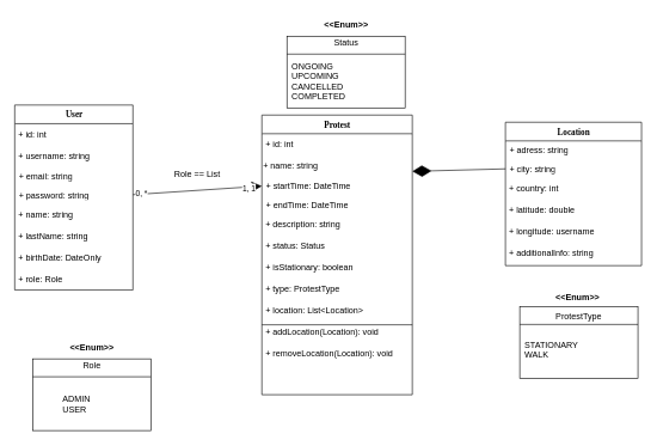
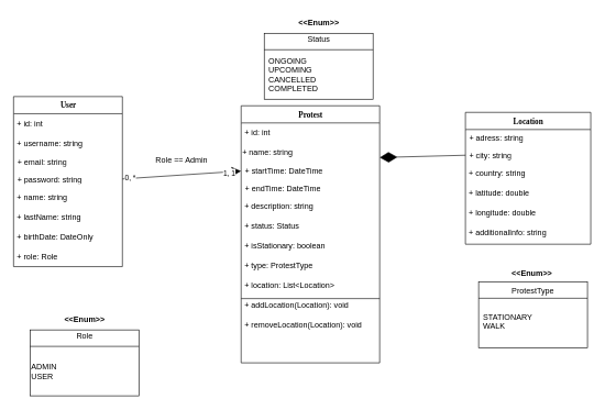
  <mxCell id="0" />
  <mxCell id="1" parent="0" />
  <mxCell id="2" value="User" style="swimlane;html=1;fontStyle=1;align=center;verticalAlign=top;childLayout=stackLayout;horizontal=1;startSize=26;horizontalStack=0;resizeParent=1;resizeLast=0;collapsible=1;marginBottom=0;swimlaneFillColor=#ffffff;rounded=0;shadow=0;comic=0;labelBackgroundColor=none;strokeWidth=1;fillColor=none;fontFamily=Verdana;fontSize=12" parent="1" vertex="1"><mxGeometry x="20" y="146" width="165" height="258" as="geometry" /></mxCell>
  <mxCell id="3" value="&amp;nbsp;+ id: int" style="text;html=1;align=left;verticalAlign=middle;whiteSpace=wrap;rounded=0;" parent="2" vertex="1"><mxGeometry y="26" width="165" height="30" as="geometry" /></mxCell>
  <mxCell id="4" value="&amp;nbsp;+ username: string" style="text;html=1;align=left;verticalAlign=middle;whiteSpace=wrap;rounded=0;" vertex="1" parent="2"><mxGeometry y="56" width="165" height="30" as="geometry" /></mxCell>
  <mxCell id="5" value="+ email: string" style="text;html=1;strokeColor=none;fillColor=none;align=left;verticalAlign=top;spacingLeft=4;spacingRight=4;whiteSpace=wrap;overflow=hidden;rotatable=0;points=[[0,0.5],[1,0.5]];portConstraint=eastwest;" parent="2" vertex="1"><mxGeometry y="86" width="165" height="26" as="geometry" /></mxCell>
  <mxCell id="6" value="+ password: string" style="text;html=1;strokeColor=none;fillColor=none;align=left;verticalAlign=top;spacingLeft=4;spacingRight=4;whiteSpace=wrap;overflow=hidden;rotatable=0;points=[[0,0.5],[1,0.5]];portConstraint=eastwest;" parent="2" vertex="1"><mxGeometry y="112" width="165" height="26" as="geometry" /></mxCell>
  <mxCell id="7" value="&amp;nbsp;+ name: string" style="text;html=1;align=left;verticalAlign=middle;whiteSpace=wrap;rounded=0;" parent="2" vertex="1"><mxGeometry y="138" width="165" height="30" as="geometry" /></mxCell>
  <mxCell id="8" value="&amp;nbsp;+ lastName: string" style="text;html=1;align=left;verticalAlign=middle;whiteSpace=wrap;rounded=0;" parent="2" vertex="1"><mxGeometry y="168" width="165" height="30" as="geometry" /></mxCell>
  <mxCell id="9" value="&amp;nbsp;+ birthDate: DateOnly" style="text;html=1;align=left;verticalAlign=middle;whiteSpace=wrap;rounded=0;" vertex="1" parent="2"><mxGeometry y="198" width="165" height="30" as="geometry" /></mxCell>
  <mxCell id="10" value="&amp;nbsp;+ role: Role" style="text;html=1;align=left;verticalAlign=middle;whiteSpace=wrap;rounded=0;" vertex="1" parent="2"><mxGeometry y="228" width="165" height="30" as="geometry" /></mxCell>
  <mxCell id="11" value="Protest" style="swimlane;html=1;fontStyle=1;align=center;verticalAlign=top;childLayout=stackLayout;horizontal=1;startSize=26;horizontalStack=0;resizeParent=1;resizeLast=0;collapsible=1;marginBottom=0;swimlaneFillColor=#ffffff;rounded=0;shadow=0;comic=0;labelBackgroundColor=none;strokeWidth=1;fillColor=none;fontFamily=Verdana;fontSize=12" parent="1" vertex="1"><mxGeometry x="365" y="160" width="210" height="390" as="geometry" /></mxCell>
  <mxCell id="12" value="&amp;nbsp;+ id: int" style="text;html=1;align=left;verticalAlign=middle;whiteSpace=wrap;rounded=0;" parent="11" vertex="1"><mxGeometry y="26" width="210" height="30" as="geometry" /></mxCell>
  <mxCell id="13" value="+ name: string" style="text;html=1;align=left;verticalAlign=middle;whiteSpace=wrap;rounded=0;" parent="11" vertex="1"><mxGeometry y="56" width="210" height="30" as="geometry" /></mxCell>
  <mxCell id="14" value="+ startTime: DateTime" style="text;html=1;strokeColor=none;fillColor=none;align=left;verticalAlign=top;spacingLeft=4;spacingRight=4;whiteSpace=wrap;overflow=hidden;rotatable=0;points=[[0,0.5],[1,0.5]];portConstraint=eastwest;" parent="11" vertex="1"><mxGeometry y="86" width="210" height="26" as="geometry" /></mxCell>
  <mxCell id="15" value="+ endTime: DateTime" style="text;html=1;strokeColor=none;fillColor=none;align=left;verticalAlign=top;spacingLeft=4;spacingRight=4;whiteSpace=wrap;overflow=hidden;rotatable=0;points=[[0,0.5],[1,0.5]];portConstraint=eastwest;" parent="11" vertex="1"><mxGeometry y="112" width="210" height="26" as="geometry" /></mxCell>
  <mxCell id="16" value="&amp;nbsp;+ description: string" style="text;html=1;align=left;verticalAlign=middle;whiteSpace=wrap;rounded=0;" parent="11" vertex="1"><mxGeometry y="138" width="210" height="30" as="geometry" /></mxCell>
  <mxCell id="17" value="&amp;nbsp;+ status: Status" style="text;html=1;align=left;verticalAlign=middle;whiteSpace=wrap;rounded=0;" parent="11" vertex="1"><mxGeometry y="168" width="210" height="30" as="geometry" /></mxCell>
  <mxCell id="18" value="&amp;nbsp;+ isStationary: boolean" style="text;html=1;align=left;verticalAlign=middle;whiteSpace=wrap;rounded=0;" parent="11" vertex="1"><mxGeometry y="198" width="210" height="30" as="geometry" /></mxCell>
  <mxCell id="19" value="&amp;nbsp;+ type: ProtestType" style="text;html=1;align=left;verticalAlign=middle;whiteSpace=wrap;rounded=0;" parent="11" vertex="1"><mxGeometry y="228" width="210" height="30" as="geometry" /></mxCell>
  <mxCell id="20" value="&amp;nbsp;+ location: List&amp;lt;Location&amp;gt;" style="text;html=1;align=left;verticalAlign=middle;whiteSpace=wrap;rounded=0;" parent="11" vertex="1"><mxGeometry y="258" width="210" height="30" as="geometry" /></mxCell>
  <mxCell id="21" value="&amp;nbsp;+ addLocation(Location): void" style="text;html=1;align=left;verticalAlign=middle;whiteSpace=wrap;rounded=0;" vertex="1" parent="11"><mxGeometry y="288" width="210" height="30" as="geometry" /></mxCell>
  <mxCell id="22" value="&amp;nbsp;+ removeLocation(Location): void" style="text;html=1;align=left;verticalAlign=middle;whiteSpace=wrap;rounded=0;" vertex="1" parent="11"><mxGeometry y="318" width="210" height="30" as="geometry" /></mxCell>
  <mxCell id="23" value="Location" style="swimlane;html=1;fontStyle=1;align=center;verticalAlign=top;childLayout=stackLayout;horizontal=1;startSize=26;horizontalStack=0;resizeParent=1;resizeLast=0;collapsible=1;marginBottom=0;swimlaneFillColor=#ffffff;rounded=0;shadow=0;comic=0;labelBackgroundColor=none;strokeWidth=1;fillColor=none;fontFamily=Verdana;fontSize=12" parent="1" vertex="1"><mxGeometry x="705" y="170" width="190" height="200" as="geometry" /></mxCell>
  <mxCell id="24" value="+ adress: string" style="text;html=1;strokeColor=none;fillColor=none;align=left;verticalAlign=top;spacingLeft=4;spacingRight=4;whiteSpace=wrap;overflow=hidden;rotatable=0;points=[[0,0.5],[1,0.5]];portConstraint=eastwest;" parent="23" vertex="1"><mxGeometry y="26" width="190" height="26" as="geometry" /></mxCell>
  <mxCell id="25" value="+ city: string" style="text;html=1;strokeColor=none;fillColor=none;align=left;verticalAlign=top;spacingLeft=4;spacingRight=4;whiteSpace=wrap;overflow=hidden;rotatable=0;points=[[0,0.5],[1,0.5]];portConstraint=eastwest;" parent="23" vertex="1"><mxGeometry y="52" width="190" height="26" as="geometry" /></mxCell>
- <mxCell id="26" value="&amp;nbsp;+ country: int" style="text;html=1;align=left;verticalAlign=middle;whiteSpace=wrap;rounded=0;" vertex="1" parent="23"><mxGeometry y="78" width="190" height="30" as="geometry" /></mxCell>
+ <mxCell id="26" value="&amp;nbsp;+ country: string" style="text;html=1;align=left;verticalAlign=middle;whiteSpace=wrap;rounded=0;" vertex="1" parent="23"><mxGeometry y="78" width="190" height="30" as="geometry" /></mxCell>
  <mxCell id="27" value="&amp;nbsp;+ latitude: double&amp;nbsp;" style="text;html=1;align=left;verticalAlign=middle;whiteSpace=wrap;rounded=0;" vertex="1" parent="23"><mxGeometry y="108" width="190" height="30" as="geometry" /></mxCell>
- <mxCell id="28" value="&amp;nbsp;+ longitude: username" style="text;html=1;align=left;verticalAlign=middle;whiteSpace=wrap;rounded=0;" vertex="1" parent="23"><mxGeometry y="138" width="190" height="30" as="geometry" /></mxCell>
+ <mxCell id="28" value="&amp;nbsp;+ longitude: double" style="text;html=1;align=left;verticalAlign=middle;whiteSpace=wrap;rounded=0;" vertex="1" parent="23"><mxGeometry y="138" width="190" height="30" as="geometry" /></mxCell>
  <mxCell id="29" value="&amp;nbsp;+ additionalInfo: string" style="text;html=1;align=left;verticalAlign=middle;whiteSpace=wrap;rounded=0;" vertex="1" parent="23"><mxGeometry y="168" width="190" height="30" as="geometry" /></mxCell>
  <mxCell id="30" value="" style="rounded=0;whiteSpace=wrap;html=1;" parent="1" vertex="1"><mxGeometry x="400" y="50" width="165" height="100" as="geometry" /></mxCell>
  <mxCell id="31" value="&lt;b&gt;&amp;lt;&amp;lt;Enum&amp;gt;&amp;gt;&lt;/b&gt;" style="text;html=1;align=center;verticalAlign=middle;whiteSpace=wrap;rounded=0;" parent="1" vertex="1"><mxGeometry x="452.5" y="20" width="60" height="30" as="geometry" /></mxCell>
  <mxCell id="32" value="" style="endArrow=none;html=1;rounded=0;entryX=1;entryY=0.25;entryDx=0;entryDy=0;exitX=0;exitY=0.25;exitDx=0;exitDy=0;" parent="1" source="30" target="30" edge="1"><mxGeometry width="50" height="50" relative="1" as="geometry"><mxPoint x="295" y="110" as="sourcePoint" /><mxPoint x="345" y="60" as="targetPoint" /></mxGeometry></mxCell>
  <mxCell id="33" value="Status" style="text;html=1;align=center;verticalAlign=middle;whiteSpace=wrap;rounded=0;" parent="1" vertex="1"><mxGeometry x="452.5" y="50" width="60" height="20" as="geometry" /></mxCell>
  <mxCell id="34" value="ONGOING&lt;br&gt;UPCOMING&lt;br&gt;CANCELLED&lt;br&gt;COMPLETED" style="text;html=1;align=left;verticalAlign=middle;whiteSpace=wrap;rounded=0;" parent="1" vertex="1"><mxGeometry x="405" y="90" width="75" height="45" as="geometry" /></mxCell>
  <mxCell id="35" value="" style="rounded=0;whiteSpace=wrap;html=1;" parent="1" vertex="1"><mxGeometry x="725" y="427" width="165" height="100" as="geometry" /></mxCell>
  <mxCell id="36" value="&lt;b&gt;&amp;lt;&amp;lt;Enum&amp;gt;&amp;gt;&lt;/b&gt;" style="text;html=1;align=center;verticalAlign=middle;whiteSpace=wrap;rounded=0;" parent="1" vertex="1"><mxGeometry x="776.25" y="400" width="60" height="30" as="geometry" /></mxCell>
  <mxCell id="37" value="" style="endArrow=none;html=1;rounded=0;entryX=1;entryY=0.25;entryDx=0;entryDy=0;exitX=0;exitY=0.25;exitDx=0;exitDy=0;" parent="1" source="35" target="35" edge="1"><mxGeometry width="50" height="50" relative="1" as="geometry"><mxPoint x="550" y="402" as="sourcePoint" /><mxPoint x="600" y="352" as="targetPoint" /></mxGeometry></mxCell>
  <mxCell id="38" value="ProtestType" style="text;html=1;align=center;verticalAlign=middle;whiteSpace=wrap;rounded=0;" parent="1" vertex="1"><mxGeometry x="776.25" y="432" width="62.5" height="20" as="geometry" /></mxCell>
  <mxCell id="39" value="STATIONARY&lt;br&gt;WALK&lt;br&gt;&lt;div&gt;&lt;br&gt;&lt;/div&gt;" style="text;html=1;align=left;verticalAlign=middle;whiteSpace=wrap;rounded=0;" parent="1" vertex="1"><mxGeometry x="730" y="472" width="75" height="45" as="geometry" /></mxCell>
  <mxCell id="40" value="" style="endArrow=diamondThin;endFill=1;endSize=24;html=1;rounded=0;entryX=1;entryY=0.75;entryDx=0;entryDy=0;exitX=0;exitY=0.5;exitDx=0;exitDy=0;" parent="1" source="25" target="13" edge="1"><mxGeometry width="160" relative="1" as="geometry"><mxPoint x="925" y="60" as="sourcePoint" /><mxPoint x="1085" y="60" as="targetPoint" /></mxGeometry></mxCell>
  <mxCell id="41" value="" style="endArrow=classic;endFill=1;endSize=12;html=1;rounded=0;exitX=1;exitY=0.5;exitDx=0;exitDy=0;entryX=0;entryY=0.5;entryDx=0;entryDy=0;" parent="1" source="6" target="14" edge="1"><mxGeometry width="160" relative="1" as="geometry"><mxPoint x="265" y="270" as="sourcePoint" /><mxPoint x="425" y="270" as="targetPoint" /></mxGeometry></mxCell>
  <mxCell id="42" value="0, *" style="edgeLabel;html=1;align=center;verticalAlign=middle;resizable=0;points=[];" parent="41" vertex="1" connectable="0"><mxGeometry x="-0.865" y="2" relative="1" as="geometry"><mxPoint as="offset" /></mxGeometry></mxCell>
  <mxCell id="43" value="1, 1" style="edgeLabel;html=1;align=center;verticalAlign=middle;resizable=0;points=[];" parent="41" vertex="1" connectable="0"><mxGeometry x="0.792" y="-1" relative="1" as="geometry"><mxPoint as="offset" /></mxGeometry></mxCell>
  <mxCell id="44" value="" style="endArrow=none;html=1;rounded=0;entryX=1;entryY=0.75;entryDx=0;entryDy=0;exitX=0;exitY=0.75;exitDx=0;exitDy=0;" edge="1" parent="1" source="11" target="11"><mxGeometry width="50" height="50" relative="1" as="geometry"><mxPoint x="325" y="480" as="sourcePoint" /><mxPoint x="375" y="430" as="targetPoint" /></mxGeometry></mxCell>
  <mxCell id="45" value="" style="rounded=0;whiteSpace=wrap;html=1;" vertex="1" parent="1"><mxGeometry x="45" y="500" width="165" height="100" as="geometry" /></mxCell>
  <mxCell id="46" value="&lt;b&gt;&amp;lt;&amp;lt;Enum&amp;gt;&amp;gt;&lt;/b&gt;" style="text;html=1;align=center;verticalAlign=middle;whiteSpace=wrap;rounded=0;" vertex="1" parent="1"><mxGeometry x="97.5" y="470" width="60" height="30" as="geometry" /></mxCell>
  <mxCell id="47" value="" style="endArrow=none;html=1;rounded=0;entryX=1;entryY=0.25;entryDx=0;entryDy=0;exitX=0;exitY=0.25;exitDx=0;exitDy=0;" edge="1" parent="1" source="45" target="45"><mxGeometry width="50" height="50" relative="1" as="geometry"><mxPoint x="-60" y="560" as="sourcePoint" /><mxPoint x="-10" y="510" as="targetPoint" /></mxGeometry></mxCell>
  <mxCell id="48" value="Role" style="text;html=1;align=center;verticalAlign=middle;whiteSpace=wrap;rounded=0;" vertex="1" parent="1"><mxGeometry x="97.5" y="500" width="60" height="20" as="geometry" /></mxCell>
- <mxCell id="49" value="ADMIN&lt;br&gt;USER" style="text;html=1;align=left;verticalAlign=middle;whiteSpace=wrap;rounded=0;" vertex="1" parent="1"><mxGeometry x="85" y="540" width="75" height="45" as="geometry" /></mxCell>
- <mxCell id="50" value="Role == List" style="text;html=1;align=center;verticalAlign=middle;whiteSpace=wrap;rounded=0;" vertex="1" parent="1"><mxGeometry x="225" y="228" width="100" height="30" as="geometry" /></mxCell>
+ <mxCell id="49" value="ADMIN&lt;br&gt;USER" style="text;html=1;align=left;verticalAlign=middle;whiteSpace=wrap;rounded=0;" vertex="1" parent="1"><mxGeometry x="45" y="540" width="75" height="45" as="geometry" /></mxCell>
+ <mxCell id="50" value="Role == Admin" style="text;html=1;align=center;verticalAlign=middle;whiteSpace=wrap;rounded=0;" vertex="1" parent="1"><mxGeometry x="225" y="228" width="100" height="30" as="geometry" /></mxCell>
